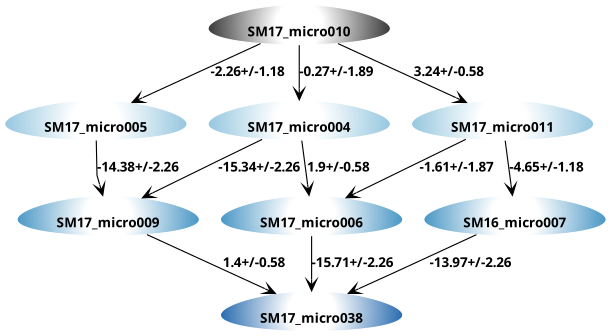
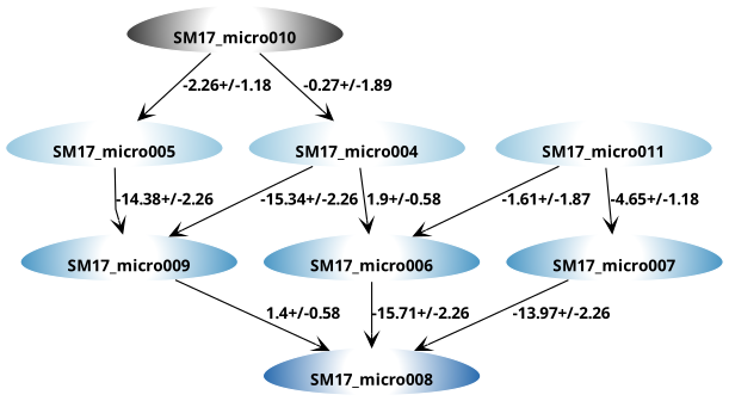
  strict digraph {
    fontname="sans bold"
    splines=polyline
    node [charge=2 color="#ffffff:#4393c3" fontcolor=black fontname="sans bold" fontsize=12 labelloc=b penwidth=1 shape=egg style=radial]
    edge [SEM=2.26 arrowhead=vee fontname="sans bold" fontsize=12 splines=polyline]
    SM17_micro010 [charge=0 color="#ffffff:#333333" height=0.5 width=0.79843]
    SM17_micro006 [height=0.5 width=0.79843]
    SM17_micro009 [height=0.5 width=0.79843]
-   SM17_micro007 [height=0.5 width=0.79843 label=SM16_micro007]
-   SM17_micro008 [charge=3 color="#ffffff:#2166ac" height=0.5 width=0.79843 label=SM17_micro038]
+   SM17_micro007 [height=0.5 width=0.79843]
+   SM17_micro008 [charge=3 color="#ffffff:#2166ac" height=0.5 width=0.79843]
    SM17_micro004 [charge=1 color="#ffffff:#92c5de" height=0.5 width=0.79843]
    SM17_micro005 [charge=1 color="#ffffff:#92c5de" height=0.5 width=0.79843]
    SM17_micro011 [charge=1 color="#ffffff:#92c5de" height=0.5 width=0.79843]
    subgraph sub_1 {
      label="Neutral charge"
      SM17_micro010
    }
    subgraph sub_2 {
      label="+2 charge"
      SM17_micro006
      SM17_micro009
      SM17_micro007
    }
    subgraph sub_3 {
      label="+3 charge"
      SM17_micro008
    }
    subgraph sub_4 {
      label="+1 charge"
      SM17_micro004
      SM17_micro005
      SM17_micro011
    }
    SM17_micro010 -> SM17_micro004 [SEM=1.89 label="-0.27+/-1.89" pKa=-0.27]
    SM17_micro010 -> SM17_micro005 [SEM=1.18 label="-2.26+/-1.18" pKa=-2.26]
-   SM17_micro010 -> SM17_micro011 [SEM=0.58 label="3.24+/-0.58" pKa=3.24]
    SM17_micro006 -> SM17_micro008 [label="-15.71+/-2.26" pKa=-15.71]
    SM17_micro009 -> SM17_micro008 [SEM=0.58 label="1.4+/-0.58" pKa=1.4]
    SM17_micro007 -> SM17_micro008 [label="-13.97+/-2.26" pKa=-13.97]
    SM17_micro004 -> SM17_micro006 [SEM=0.58 label="1.9+/-0.58" pKa=1.9]
    SM17_micro004 -> SM17_micro009 [label="-15.34+/-2.26" pKa=-15.34]
    SM17_micro005 -> SM17_micro009 [label="-14.38+/-2.26" pKa=-14.38]
    SM17_micro011 -> SM17_micro006 [SEM=1.87 label="-1.61+/-1.87" pKa=-1.61]
    SM17_micro011 -> SM17_micro007 [SEM=1.18 label="-4.65+/-1.18" pKa=-4.65]
  }
